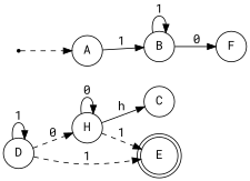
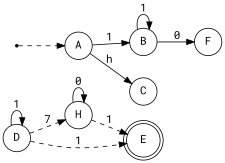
  digraph {
    fontname="Roboto Mono"
    rankdir=LR
    node [fontname="Roboto Mono" shape=circle]
    edge [fontname="Roboto Mono" style=solid]
    init [shape=point]
    A
    C
    B
    F
    E [shape=doublecircle]
    D
    H
    init -> A [style=dashed]
-   H -> C [label=h]
+   A -> C [label=h]
    A -> B [label=1]
    B -> B [label=1]
    B -> F [label=0]
    D -> E [label=1 style=dashed]
    D -> D [label=1]
-   D -> H [label=0 style=dashed]
+   D -> H [label=7 style=dashed]
    H -> E [label=1 style=dashed]
    H -> H [label=0]
  }
